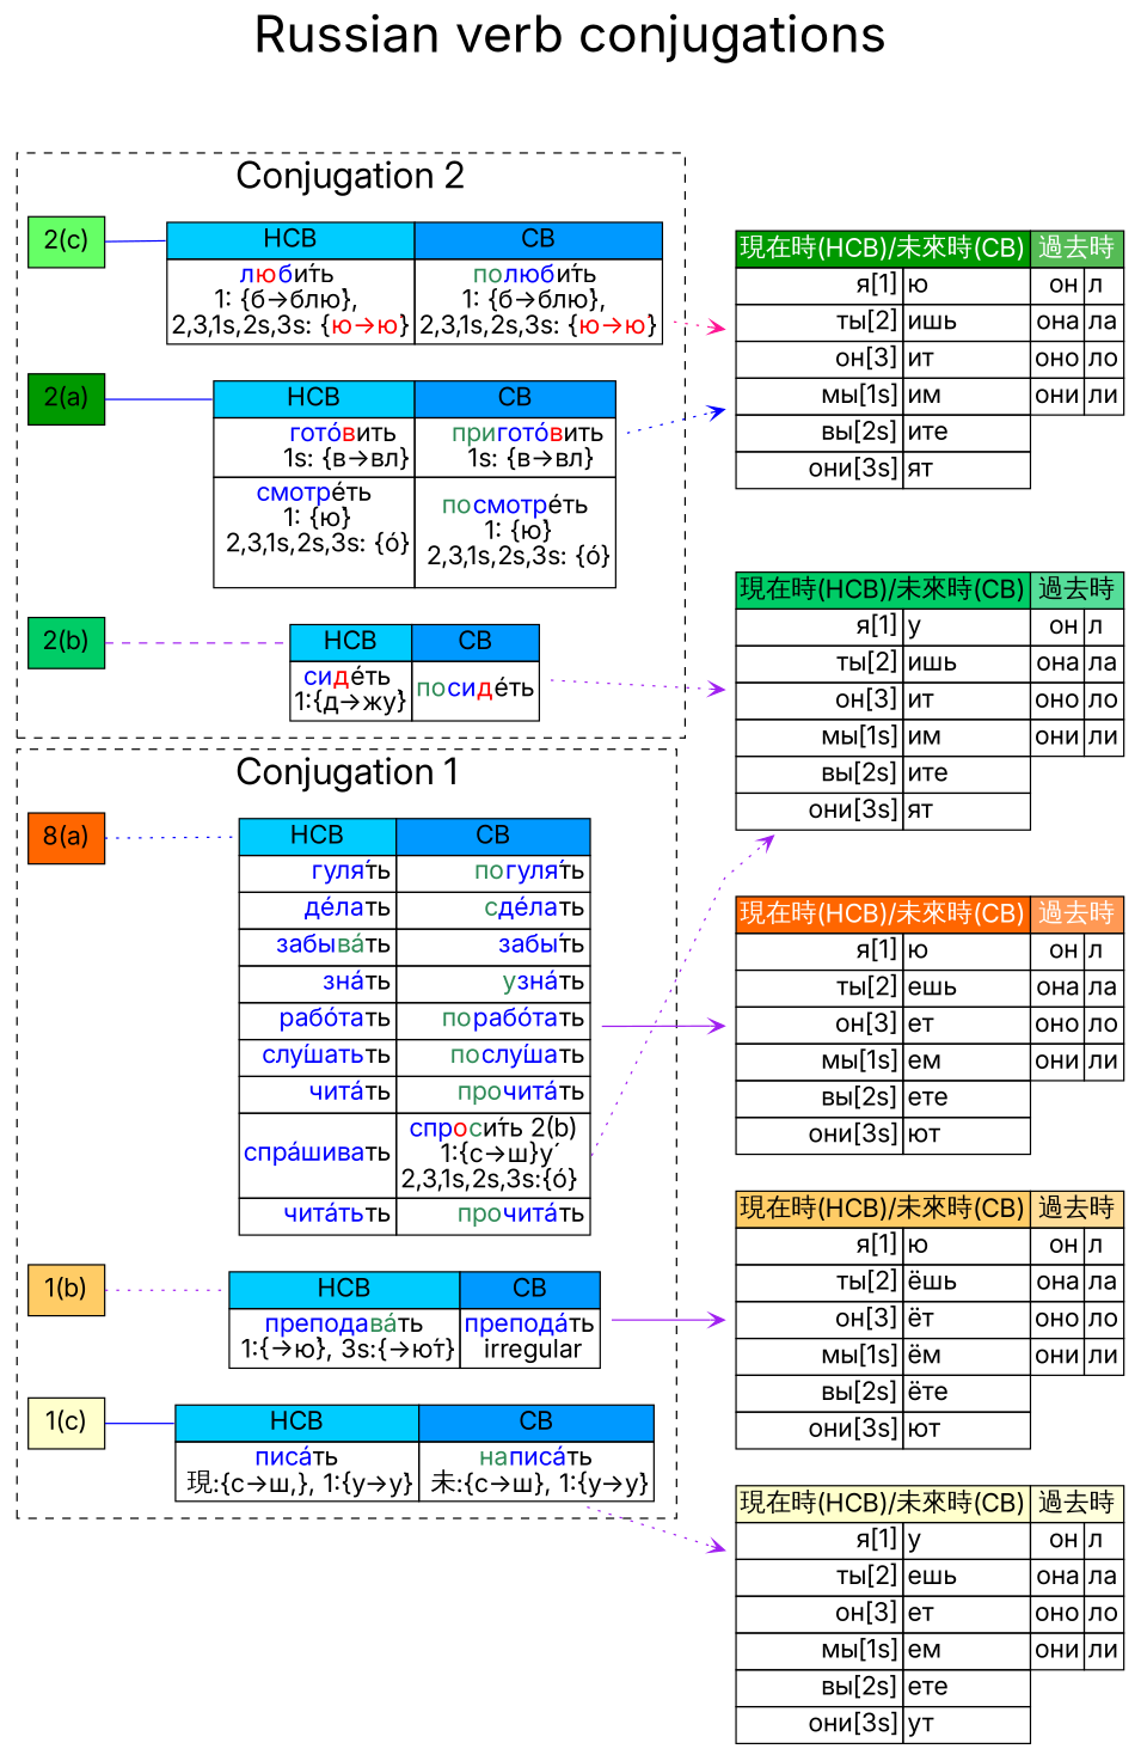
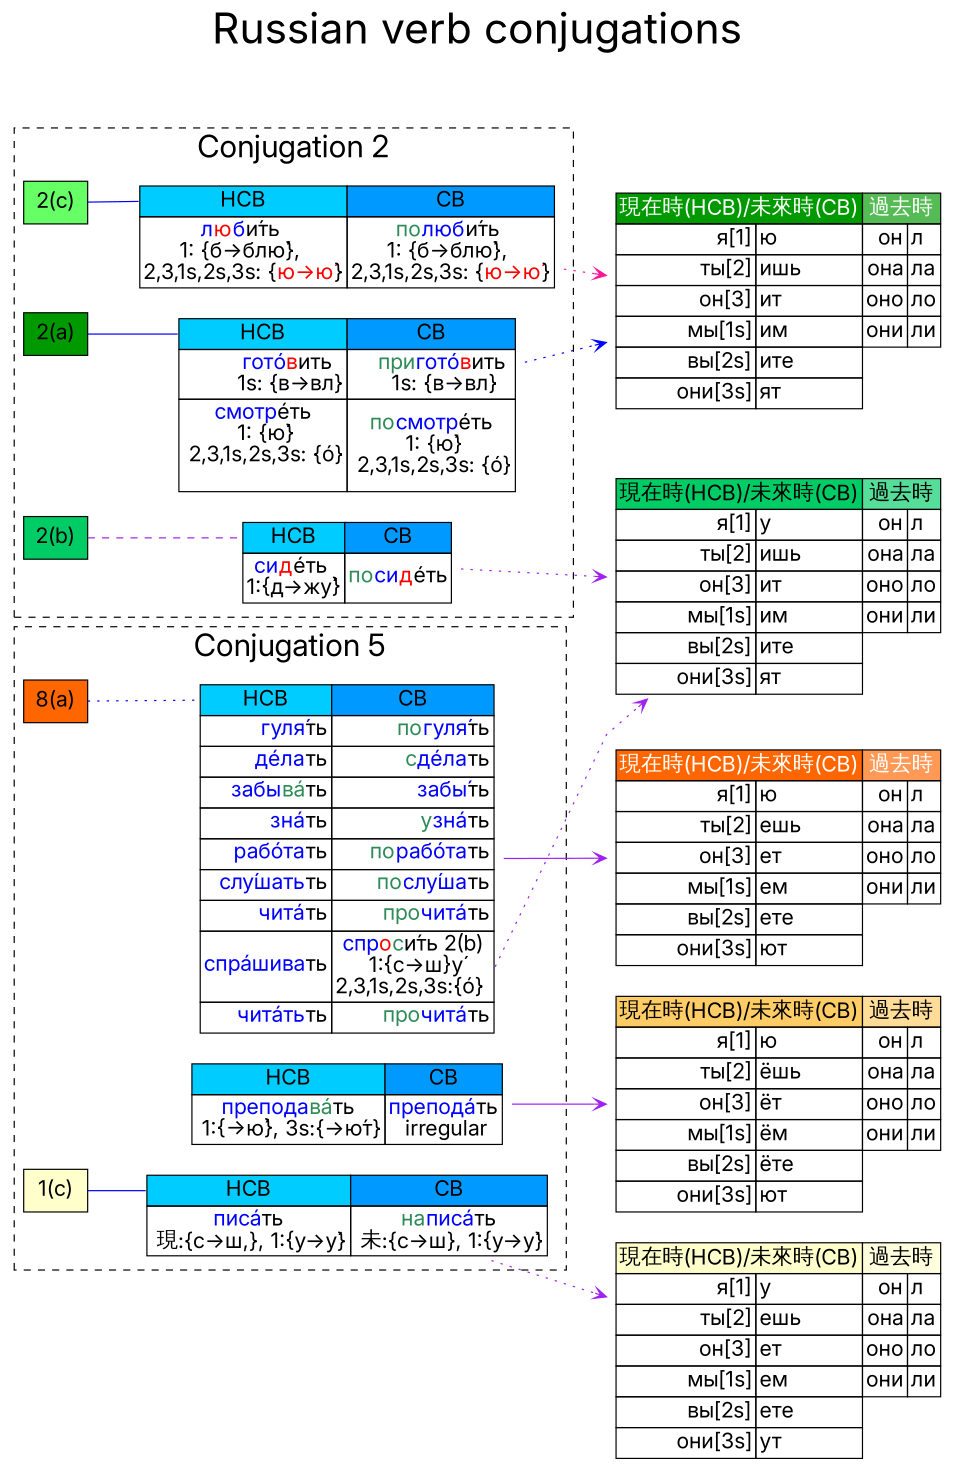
  digraph {
    fontname=Inter
    fontsize=36
    label="Russian verb conjugations"
    labelloc=t
    rankdir=LR
    splines=compound
    node [arrowhead=none fontname=Inter fontsize=18 shape=plaintext]
    edge [arrowhead=vee color=purple fontname=Inter style=dotted]
    n1 [label=<     <table border="0" cellborder="1" cellspacing="0.5">       <tr bottom-border="1">         <td align="center" bgcolor="#00CCFF" port="a">НСВ</td>         <td align="center" bgcolor="#0099FF" port="b">СВ</td></tr>       <tr><td port="c" align="right" href="http://en.wiktionary.org/wiki/гулять#Conjugation"><font color="blue">гуля́</font>ть</td>           <td port="d" align="right" href="http://en.wiktionary.org/wiki/погулять#Conjugation"><font color="seagreen">по</font><font color="blue">гуля́</font>ть</td></tr>       <tr><td port="e" align="right" href="http://en.wiktionary.org/wiki/гелать#Conjugation"><font color="blue">дéла</font>ть</td>           <td port="f" align="right" href="http://en.wiktionary.org/wiki/сгелать#Conjugation"><font color="seagreen">с</font><font color="blue">дéла</font>ть</td></tr>       <tr><td port="g" align="right" href="http://en.wiktionary.org/wiki/забывать#Conjugation"><font color="blue">забы</font><font color="seagreen">вá</font>ть</td>           <td port="h" align="right" href="http://en.wiktionary.org/wiki/завыть#Conjugation"><font color="blue">забы́</font>ть</td></tr>       <tr><td port="i" align="right" href="http://en.wiktionary.org/wiki/знать#Conjugation"><font color="blue">знá</font>ть</td>           <td port="j" align="right" href="http://en.wiktionary.org/wiki/узнать#Conjugation"><font color="seagreen">y</font><font color="blue">знá</font>ть</td></tr>       <tr><td port="k" align="right" href="http://en.wiktionary.org/wiki/работать#Conjugation"><font color="blue">рабóта</font>ть</td>           <td port="l" align="right" href="http://ru.wiktionary.org/wiki/наработать"><font color="seagreen">по</font><font color="blue">рабóта</font>ть</td></tr>       <tr><td port="m" align="right" href="http://en.wiktionary.org/wiki/слушать#Conjugation"><font color="blue">слу́шать</font>ть</td>           <td port="n" align="right" href="http://en.wiktionary.org/wiki/послушать#Conjugation"><font color="seagreen">по</font><font color="blue">слу́ша</font>ть</td></tr>       <tr><td port="o" align="right" href="http://en.wiktionary.org/wiki/читать#Conjugation"><font color="blue">читá</font>ть</td>           <td port="p" align="right" href="http://en.wiktionary.org/wiki/прочитать#Conjugation"><font color="seagreen">про</font><font color="blue">читá</font>ть</td></tr>       <tr><td port="q" align="right" href="http://en.wiktionary.org/wiki/спрашивать#Conjugation"><font color="blue">спрáшива</font>ть</td>           <td port="r" align="left" href="http://en.wiktionary.org/wiki/спросить#Conjugation"><font color="blue">спр</font><font color="red">o</font><font color="seagreen">с</font>и́ть 2(b)<br/> 1:{с→ш}у́<br/>2,3,1s,2s,3s:{ó} </td></tr>       <tr><td port="i" align="right"><font color="blue">читáть</font>ть</td>           <td port="j" align="right"><font color="seagreen">про</font><font color="blue">читá</font>ть</td></tr>     </table>>]
    n2 [label=<     <table border="0" cellborder="1" cellspacing="0.5">       <tr bottom-border="1">         <td align="center" bgcolor="#00CCFF" port="a">НСВ</td>         <td align="center" bgcolor="#0099FF" port="b">СВ</td></tr>       <tr><td port="c" align="right"><font color="blue">препода</font><font color="seagreen">вá</font>ть<br/> 1:{→ю́}, 3s:{→ю́т}</td>           <td port="d" align="right"><font color="blue">преподá</font>ть<br/> irregular</td></tr>     </table>>]
    n3 [label=<     <table border="0" cellborder="1" cellspacing="0.5">       <tr bottom-border="1">         <td align="center" bgcolor="#00CCFF" port="a">НСВ</td>         <td align="center" bgcolor="#0099FF" port="b">СВ</td></tr>       <tr><td port="c" align="right"><font color="blue">писá</font>ть<br/> 現:{с→ш,}, 1:{у→у́}</td>           <td port="d" align="right"><font color="seagreen">на</font><font color="blue">писá</font>ть<br/> 未:{с→ш}, 1:{у→у́}</td></tr>     </table>>]
    n4 [color=black fillcolor="#FF6600" label="8(a)" shape=box style=filled]
-   "1(b)" [color=black fillcolor="#FFCC66" shape=box style=filled]
    "1(c)" [color=black fillcolor="#FFFFCC" shape=box style=filled]
    n7 [label=<     <table border="0" cellborder="1" cellspacing="0.5">       <tr bottom-border="1">         <td align="center" bgcolor="#00CCFF" port="a">НСВ</td>         <td align="center" bgcolor="#0099FF" port="b">СВ</td></tr>       <tr><td port="c" align="right" href="http://en.wiktionary.org/wiki/готовить#Conjugation"><font color="blue">готó</font><font color="red">в</font>ить<br/> 1s: {в→вл}</td>           <td port="d" align="right" href="http://en.wiktionary.org/wiki/приготовить#Conjugation"><font color="seagreen">при</font><font color="blue">готó</font><font color="red">в</font>ить <br/>1s: {в→вл}</td></tr>       <tr><td port="c" align="right" href="http://en.wiktionary.org/wiki/смотреть#Conjugation"><font color="blue">смотр</font>éть<br/> 1: {ю́}<br/> 2,3,1s,2s,3s: {ó}<br/> </td>           <td port="d" align="right" href="http://en.wiktionary.org/wiki/посмотреть#Conjugation"><font color="seagreen">по</font><font color="blue">смотр</font>éть<br/> 1: {ю́}<br/> 2,3,1s,2s,3s: {ó}</td></tr>    </table>>]
    n8 [label=<     <table border="0" cellborder="1" cellspacing="0.5">       <tr bottom-border="1">         <td align="center" bgcolor="#00CCFF" port="a">НСВ</td>         <td align="center" bgcolor="#0099FF" port="b">СВ</td></tr>           <tr><td port="c" align="right"><font color="blue">си</font><font color="red">д</font>éть <br/>1:{д→жу́}</td>           <td port="e" align="right"><font color="seagreen">по</font><font color="blue">си</font><font color="red">д</font>éть</td></tr>    </table>>]
    n9 [label=<     <table border="0" cellborder="1" cellspacing="0.5">       <tr bottom-border="1">         <td align="center" bgcolor="#00CCFF" port="a">НСВ</td>         <td align="center" bgcolor="#0099FF" port="b">СВ</td></tr>       <tr><td port="c" align="right"><font color="blue">л</font><font color="red">ю</font><font color="blue">б</font>и́ть <br/>1: {б→блю́}, <br/>2,3,1s,2s,3s: {<font color="red">ю→ю́</font>}</td>           <td port="d" align="right"><font color="seagreen">по</font><font color="blue">люб</font>и́ть <br/>1: {б→блю́}, <br/>2,3,1s,2s,3s: {<font color="red">ю→ю́</font>}</td></tr>    </table>>]
    "2(a)" [color=black fillcolor="#009900" shape=box style=filled]
    "2(b)" [color=black fillcolor="#00CC66" shape=box style=filled]
    "2(c)" [color=black fillcolor="#66FF66" shape=box style=filled]
    n13 [label=<     <table border="0" cellborder="1" cellspacing="0" border-spacing="0">       <tr><td port="a" bgcolor="#FF6600" colspan="2"><font color="white">現在時(НСВ)/未來時(СВ)</font></td>           <td colspan="2" bgcolor="#FF6600AA"><font color="white">過去時</font></td></tr>       <tr><td align="right">я[1]</td>  <td align="left">ю</td>           <td align="right">он</td><td align="left">л</td></tr>       <tr><td align="right">ты[2]</td> <td align="left">ешь</td>           <td align="right">она</td><td align="left">лa</td></tr>       <tr><td align="right">он[3]</td> <td align="left">ет</td>           <td align="right">оно</td><td align="left">ло</td></tr>       <tr><td align="right">мы[1s]</td> <td align="left">ем</td>           <td align="right">они</td><td align="left">ли</td></tr>       <tr><td align="right">вы[2s]</td> <td align="left">ете</td></tr>       <tr><td align="right">они[3s]</td><td align="left">ют</td></tr>     </table>>]
    n14 [label=<     <table border="0" cellborder="1" cellspacing="0" border-spacing="0">       <tr><td port="a" bgcolor="#FFFFCC" colspan="2">現在時(НСВ)/未來時(СВ)</td>           <td colspan="2" bgcolor="#FFFFCCAA">過去時</td></tr>       <tr><td align="right">я[1]</td>  <td align="left">у</td>           <td align="right">он</td><td align="left">л</td></tr>       <tr><td align="right">ты[2]</td> <td align="left">ешь</td>           <td align="right">она</td><td align="left">ла</td></tr>       <tr><td align="right">он[3]</td> <td align="left">ет</td>           <td align="right">оно</td><td align="left">ло</td></tr>       <tr><td align="right">мы[1s]</td> <td align="left">ем</td>           <td align="right">они</td><td align="left">ли</td></tr>       <tr><td align="right">вы[2s]</td> <td align="left">ете</td></tr>       <tr><td align="right">они[3s]</td><td align="left">ут</td></tr>     </table>>]
    n15 [label=<     <table border="0" cellborder="1" cellspacing="0" border-spacing="0">       <tr><td port="a" bgcolor="#009900" colspan="2"><font color="white">現在時(НСВ)/未來時(СВ)</font></td>           <td colspan="2" bgcolor="#009900AA"><font color="white">過去時</font></td></tr>       <tr><td align="right">я[1]</td>  <td align="left">ю</td>           <td align="right">он</td><td align="left">л</td></tr>       <tr><td align="right">ты[2]</td> <td align="left">ишь</td>           <td align="right">она</td><td align="left">ла</td></tr>       <tr><td align="right">он[3]</td> <td align="left">ит</td>           <td align="right">оно</td><td align="left">ло</td></tr>       <tr><td align="right">мы[1s]</td> <td align="left">им</td>           <td align="right">они</td><td align="left">ли</td></tr>       <tr><td align="right">вы[2s]</td> <td align="left">ите</td></tr>       <tr><td align="right">они[3s]</td><td align="left">ят</td></tr>     </table>>]
    n16 [label=<     <table border="0" cellborder="1" cellspacing="0" border-spacing="0">       <tr><td port="a" bgcolor="#00CC66" colspan="2">現在時(НСВ)/未來時(СВ)</td>           <td colspan="2" bgcolor="#00CC66AA">過去時</td></tr>       <tr><td align="right">я[1]</td>  <td align="left">у</td>           <td align="right">он</td><td align="left">л</td></tr>       <tr><td align="right">ты[2]</td> <td align="left">ишь</td>           <td align="right">она</td><td align="left">ла</td></tr>       <tr><td align="right">он[3]</td> <td align="left">ит</td>           <td align="right">оно</td><td align="left">ло</td></tr>       <tr><td align="right">мы[1s]</td> <td align="left">им</td>           <td align="right">они</td><td align="left">ли</td></tr>       <tr><td align="right">вы[2s]</td> <td align="left">ите</td></tr>       <tr><td align="right">они[3s]</td><td align="left">ят</td></tr>     </table>>]
    n17 [label=<     <table border="0" cellborder="1" cellspacing="0" border-spacing="0">       <tr><td port="a" bgcolor="#FFCC66" colspan="2">現在時(НСВ)/未來時(СВ)</td>           <td colspan="2" bgcolor="#FFCC66AA">過去時</td></tr>       <tr><td align="right">я[1]</td>  <td align="left">ю</td>           <td align="right">он</td><td align="left">л</td></tr>       <tr><td align="right">ты[2]</td> <td align="left">ёшь</td>           <td align="right">она</td><td align="left">ла</td></tr>       <tr><td align="right">он[3]</td> <td align="left">ёт</td>           <td align="right">оно</td><td align="left">ло</td></tr>       <tr><td align="right">мы[1s]</td> <td align="left">ём</td>           <td align="right">они</td><td align="left">ли</td></tr>       <tr><td align="right">вы[2s]</td> <td align="left">ёте</td></tr>       <tr><td align="right">они[3s]</td><td align="left">ют</td></tr>     </table>>]
    subgraph cluster_1 {
      fontsize=26
-     label="Conjugation 1"
+     label="Conjugation 5"
      style=dashed
      n1
      n2
      n3
      n4
-     "1(b)"
      "1(c)"
    }
    subgraph cluster_2 {
      fontsize=26
      label="Conjugation 2"
      style=dashed
      n7
      n8
      n9
      "2(a)"
      "2(b)"
      "2(c)"
    }
    subgraph sub_3 {
      n13
      n14
      n15
      n16
    }
    n1 -> n13 [style=solid]
    n1 -> n16 [tailport=r]
    n2 -> n17 [style=solid]
    n3 -> n14
    n4 -> n1 [arrowhead=none color=blue headport=a]
-   "1(b)" -> n2 [arrowhead=none headport=a]
    "1(c)" -> n3 [arrowhead=none color=blue headport=a style=solid]
    n7 -> n15 [color=blue]
    n8 -> n16
    n9 -> n15 [color=deeppink]
    "2(a)" -> n7 [arrowhead=none color=blue headport=a style=solid]
    "2(b)" -> n8 [arrowhead=none headport=a style=dashed]
    "2(c)" -> n9 [arrowhead=none color=blue headport=a style=solid]
  }
